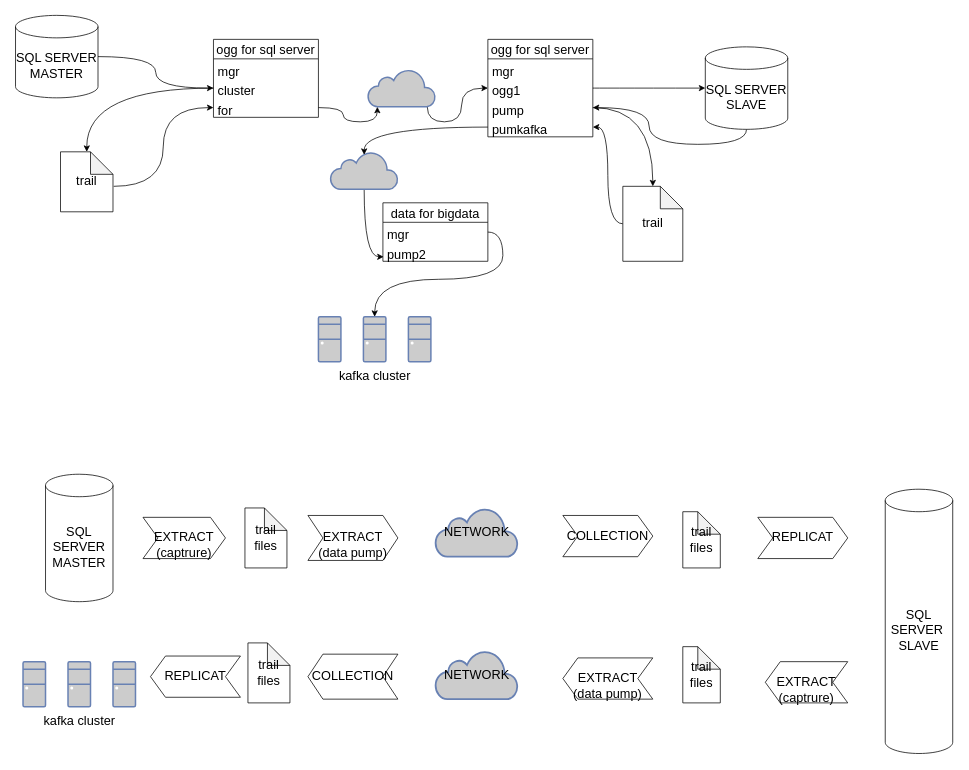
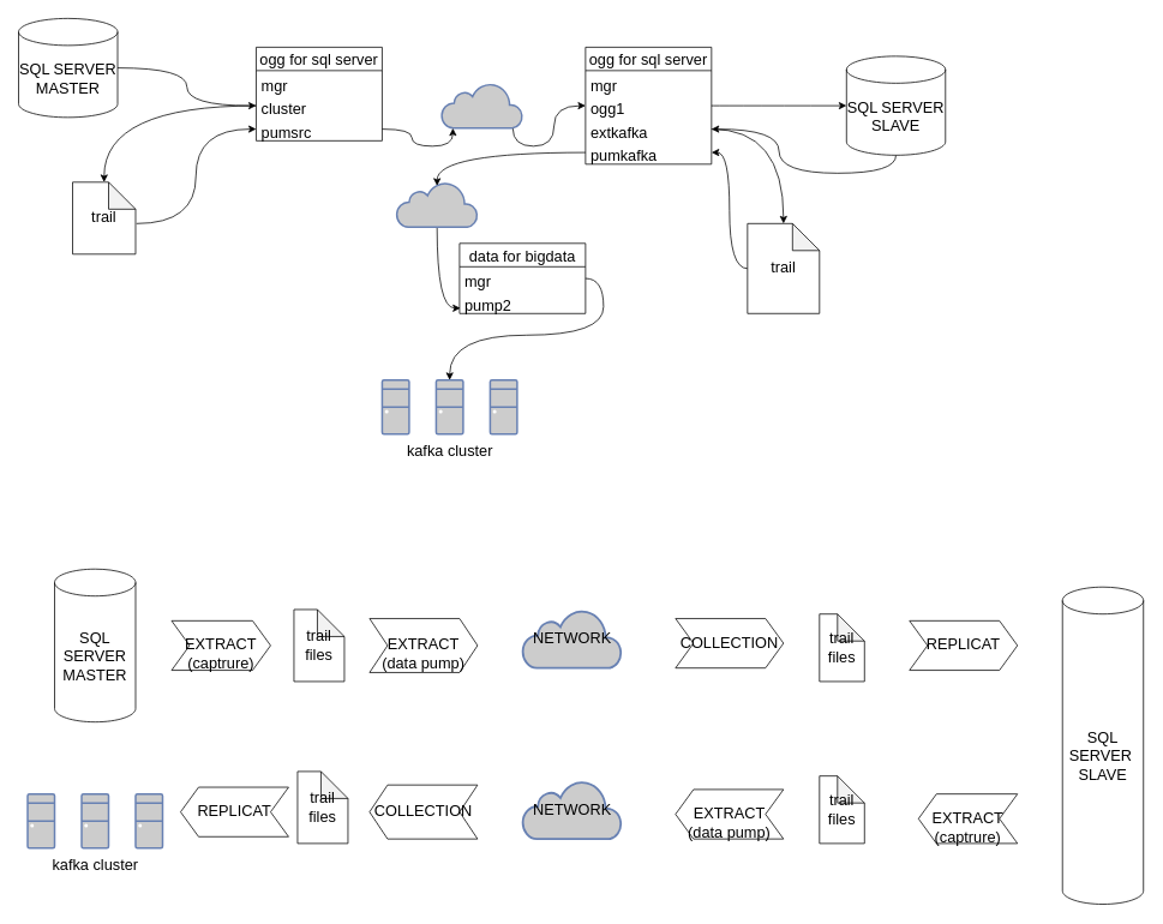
  <mxCell id="0" />
  <mxCell id="1" parent="0" />
  <mxCell id="2" style="edgeStyle=orthogonalEdgeStyle;curved=1;rounded=0;orthogonalLoop=1;jettySize=auto;html=1;exitX=1;exitY=0.5;exitDx=0;exitDy=0;exitPerimeter=0;entryX=0;entryY=0.5;entryDx=0;entryDy=0;fontSize=17;" edge="1" parent="1" source="3" target="8"><mxGeometry relative="1" as="geometry" /></mxCell>
  <mxCell id="3" value="&lt;span style=&quot;font-size: 17px;&quot;&gt;SQL SERVER MASTER&lt;/span&gt;" style="shape=cylinder3;whiteSpace=wrap;html=1;boundedLbl=1;backgroundOutline=1;size=15;fontSize=17;" parent="1" vertex="1"><mxGeometry x="20" y="20" width="110" height="110" as="geometry" /></mxCell>
  <mxCell id="4" style="edgeStyle=orthogonalEdgeStyle;curved=1;rounded=0;orthogonalLoop=1;jettySize=auto;html=1;exitX=0.5;exitY=1;exitDx=0;exitDy=0;exitPerimeter=0;fontSize=17;" edge="1" parent="1" source="5" target="13"><mxGeometry relative="1" as="geometry" /></mxCell>
  <mxCell id="5" value="&lt;span style=&quot;font-size: 17px;&quot;&gt;SQL SERVER SLAVE&lt;/span&gt;" style="shape=cylinder3;whiteSpace=wrap;html=1;boundedLbl=1;backgroundOutline=1;size=15;fontSize=17;" parent="1" vertex="1"><mxGeometry x="940" y="62" width="110" height="110" as="geometry" /></mxCell>
  <mxCell id="6" value="ogg for sql server" style="swimlane;fontStyle=0;childLayout=stackLayout;horizontal=1;startSize=26;horizontalStack=0;resizeParent=1;resizeParentMax=0;resizeLast=0;collapsible=1;marginBottom=0;fontSize=17;" parent="1" vertex="1"><mxGeometry x="284" y="52" width="140" height="104" as="geometry" /></mxCell>
  <mxCell id="7" value="mgr" style="text;strokeColor=none;fillColor=none;align=left;verticalAlign=top;spacingLeft=4;spacingRight=4;overflow=hidden;rotatable=0;points=[[0,0.5],[1,0.5]];portConstraint=eastwest;fontSize=17;" parent="6" vertex="1"><mxGeometry y="26" width="140" height="26" as="geometry" /></mxCell>
  <mxCell id="8" value="cluster" style="text;strokeColor=none;fillColor=none;align=left;verticalAlign=top;spacingLeft=4;spacingRight=4;overflow=hidden;rotatable=0;points=[[0,0.5],[1,0.5]];portConstraint=eastwest;fontSize=17;" parent="6" vertex="1"><mxGeometry y="52" width="140" height="26" as="geometry" /></mxCell>
- <mxCell id="9" value="for" style="text;strokeColor=none;fillColor=none;align=left;verticalAlign=top;spacingLeft=4;spacingRight=4;overflow=hidden;rotatable=0;points=[[0,0.5],[1,0.5]];portConstraint=eastwest;fontSize=17;" parent="6" vertex="1"><mxGeometry y="78" width="140" height="26" as="geometry" /></mxCell>
+ <mxCell id="9" value="pumsrc" style="text;strokeColor=none;fillColor=none;align=left;verticalAlign=top;spacingLeft=4;spacingRight=4;overflow=hidden;rotatable=0;points=[[0,0.5],[1,0.5]];portConstraint=eastwest;fontSize=17;" parent="6" vertex="1"><mxGeometry y="78" width="140" height="26" as="geometry" /></mxCell>
  <mxCell id="10" value="ogg for sql server" style="swimlane;fontStyle=0;childLayout=stackLayout;horizontal=1;startSize=26;horizontalStack=0;resizeParent=1;resizeParentMax=0;resizeLast=0;collapsible=1;marginBottom=0;fontSize=17;" parent="1" vertex="1"><mxGeometry x="650" y="52" width="140" height="130" as="geometry"><mxRectangle x="600" y="130" width="130" height="26" as="alternateBounds" /></mxGeometry></mxCell>
  <mxCell id="11" value="mgr" style="text;strokeColor=none;fillColor=none;align=left;verticalAlign=top;spacingLeft=4;spacingRight=4;overflow=hidden;rotatable=0;points=[[0,0.5],[1,0.5]];portConstraint=eastwest;fontSize=17;" parent="10" vertex="1"><mxGeometry y="26" width="140" height="26" as="geometry" /></mxCell>
  <mxCell id="12" value="ogg1" style="text;strokeColor=none;fillColor=none;align=left;verticalAlign=top;spacingLeft=4;spacingRight=4;overflow=hidden;rotatable=0;points=[[0,0.5],[1,0.5]];portConstraint=eastwest;fontSize=17;" parent="10" vertex="1"><mxGeometry y="52" width="140" height="26" as="geometry" /></mxCell>
- <mxCell id="13" value="pump&#10;" style="text;strokeColor=none;fillColor=none;align=left;verticalAlign=top;spacingLeft=4;spacingRight=4;overflow=hidden;rotatable=0;points=[[0,0.5],[1,0.5]];portConstraint=eastwest;fontSize=17;" parent="10" vertex="1"><mxGeometry y="78" width="140" height="26" as="geometry" /></mxCell>
+ <mxCell id="13" value="extkafka&#10;" style="text;strokeColor=none;fillColor=none;align=left;verticalAlign=top;spacingLeft=4;spacingRight=4;overflow=hidden;rotatable=0;points=[[0,0.5],[1,0.5]];portConstraint=eastwest;fontSize=17;" parent="10" vertex="1"><mxGeometry y="78" width="140" height="26" as="geometry" /></mxCell>
  <mxCell id="14" value="pumkafka" style="text;strokeColor=none;fillColor=none;align=left;verticalAlign=top;spacingLeft=4;spacingRight=4;overflow=hidden;rotatable=0;points=[[0,0.5],[1,0.5]];portConstraint=eastwest;fontSize=17;" vertex="1" parent="10"><mxGeometry y="104" width="140" height="26" as="geometry" /></mxCell>
  <mxCell id="15" value="data for bigdata" style="swimlane;fontStyle=0;childLayout=stackLayout;horizontal=1;startSize=26;horizontalStack=0;resizeParent=1;resizeParentMax=0;resizeLast=0;collapsible=1;marginBottom=0;fontSize=17;" parent="1" vertex="1"><mxGeometry x="510" y="270" width="140" height="78" as="geometry" /></mxCell>
  <mxCell id="16" value="mgr" style="text;strokeColor=none;fillColor=none;align=left;verticalAlign=top;spacingLeft=4;spacingRight=4;overflow=hidden;rotatable=0;points=[[0,0.5],[1,0.5]];portConstraint=eastwest;fontSize=17;" parent="15" vertex="1"><mxGeometry y="26" width="140" height="26" as="geometry" /></mxCell>
  <mxCell id="17" value="pump2" style="text;strokeColor=none;fillColor=none;align=left;verticalAlign=top;spacingLeft=4;spacingRight=4;overflow=hidden;rotatable=0;points=[[0,0.5],[1,0.5]];portConstraint=eastwest;fontSize=17;" parent="15" vertex="1"><mxGeometry y="52" width="140" height="26" as="geometry" /></mxCell>
  <mxCell id="18" style="edgeStyle=orthogonalEdgeStyle;curved=1;rounded=0;orthogonalLoop=1;jettySize=auto;html=1;exitX=1.014;exitY=0.575;exitDx=0;exitDy=0;exitPerimeter=0;entryX=0;entryY=0.5;entryDx=0;entryDy=0;fontSize=17;" edge="1" parent="1" source="19" target="9"><mxGeometry relative="1" as="geometry" /></mxCell>
  <mxCell id="19" value="trail" style="shape=note;whiteSpace=wrap;html=1;backgroundOutline=1;darkOpacity=0.05;fontSize=17;" vertex="1" parent="1"><mxGeometry x="80" y="202" width="70" height="80" as="geometry" /></mxCell>
  <mxCell id="20" style="edgeStyle=orthogonalEdgeStyle;curved=1;rounded=0;orthogonalLoop=1;jettySize=auto;html=1;exitX=0;exitY=0.5;exitDx=0;exitDy=0;fontSize=17;" edge="1" parent="1" source="8" target="19"><mxGeometry relative="1" as="geometry" /></mxCell>
  <mxCell id="21" style="edgeStyle=orthogonalEdgeStyle;curved=1;rounded=0;orthogonalLoop=1;jettySize=auto;html=1;exitX=0.88;exitY=1;exitDx=0;exitDy=0;exitPerimeter=0;entryX=0;entryY=0.5;entryDx=0;entryDy=0;fontSize=17;" edge="1" parent="1" source="22" target="10"><mxGeometry relative="1" as="geometry" /></mxCell>
  <mxCell id="22" value="" style="html=1;outlineConnect=0;fillColor=#CCCCCC;strokeColor=#6881B3;gradientColor=none;gradientDirection=north;strokeWidth=2;shape=mxgraph.networks.cloud;fontColor=#ffffff;fontSize=17;" vertex="1" parent="1"><mxGeometry x="490" y="92" width="90" height="50" as="geometry" /></mxCell>
  <mxCell id="23" style="edgeStyle=orthogonalEdgeStyle;curved=1;rounded=0;orthogonalLoop=1;jettySize=auto;html=1;exitX=1;exitY=0.5;exitDx=0;exitDy=0;entryX=0.14;entryY=1;entryDx=0;entryDy=0;entryPerimeter=0;fontSize=17;" edge="1" parent="1" source="9" target="22"><mxGeometry relative="1" as="geometry" /></mxCell>
  <mxCell id="24" style="edgeStyle=orthogonalEdgeStyle;curved=1;rounded=0;orthogonalLoop=1;jettySize=auto;html=1;exitX=1;exitY=0.5;exitDx=0;exitDy=0;fontSize=17;" edge="1" parent="1" source="12" target="5"><mxGeometry relative="1" as="geometry" /></mxCell>
  <mxCell id="25" style="edgeStyle=orthogonalEdgeStyle;curved=1;rounded=0;orthogonalLoop=1;jettySize=auto;html=1;exitX=1;exitY=0.5;exitDx=0;exitDy=0;fontSize=17;" edge="1" parent="1" source="13" target="27"><mxGeometry relative="1" as="geometry"><mxPoint x="850" y="232" as="targetPoint" /></mxGeometry></mxCell>
  <mxCell id="26" style="edgeStyle=orthogonalEdgeStyle;curved=1;rounded=0;orthogonalLoop=1;jettySize=auto;html=1;exitX=0;exitY=0.5;exitDx=0;exitDy=0;exitPerimeter=0;entryX=1;entryY=0.5;entryDx=0;entryDy=0;fontSize=17;" edge="1" parent="1" source="27" target="14"><mxGeometry relative="1" as="geometry" /></mxCell>
  <mxCell id="27" value="trail" style="shape=note;whiteSpace=wrap;html=1;backgroundOutline=1;darkOpacity=0.05;fontSize=17;" vertex="1" parent="1"><mxGeometry x="830" y="248" width="80" height="100" as="geometry" /></mxCell>
  <mxCell id="28" style="edgeStyle=orthogonalEdgeStyle;curved=1;rounded=0;orthogonalLoop=1;jettySize=auto;html=1;exitX=0.5;exitY=1;exitDx=0;exitDy=0;exitPerimeter=0;entryX=0.007;entryY=0.769;entryDx=0;entryDy=0;entryPerimeter=0;fontSize=17;" edge="1" parent="1" source="29" target="17"><mxGeometry relative="1" as="geometry" /></mxCell>
  <mxCell id="29" value="" style="html=1;outlineConnect=0;fillColor=#CCCCCC;strokeColor=#6881B3;gradientColor=none;gradientDirection=north;strokeWidth=2;shape=mxgraph.networks.cloud;fontColor=#ffffff;fontSize=17;" vertex="1" parent="1"><mxGeometry x="440" y="202" width="90" height="50" as="geometry" /></mxCell>
  <mxCell id="30" style="edgeStyle=orthogonalEdgeStyle;curved=1;rounded=0;orthogonalLoop=1;jettySize=auto;html=1;exitX=0;exitY=0.5;exitDx=0;exitDy=0;entryX=0.5;entryY=0.08;entryDx=0;entryDy=0;entryPerimeter=0;fontSize=17;" edge="1" parent="1" source="14" target="29"><mxGeometry relative="1" as="geometry" /></mxCell>
  <mxCell id="31" value="" style="group;fontSize=17;" vertex="1" connectable="0" parent="1"><mxGeometry x="424" y="422" width="150" height="95" as="geometry" /></mxCell>
  <mxCell id="32" value="" style="fontColor=#0066CC;verticalAlign=top;verticalLabelPosition=bottom;labelPosition=center;align=center;html=1;outlineConnect=0;fillColor=#CCCCCC;strokeColor=#6881B3;gradientColor=none;gradientDirection=north;strokeWidth=2;shape=mxgraph.networks.desktop_pc;fontSize=17;" vertex="1" parent="31"><mxGeometry width="30" height="60" as="geometry" /></mxCell>
  <mxCell id="33" value="" style="fontColor=#0066CC;verticalAlign=top;verticalLabelPosition=bottom;labelPosition=center;align=center;html=1;outlineConnect=0;fillColor=#CCCCCC;strokeColor=#6881B3;gradientColor=none;gradientDirection=north;strokeWidth=2;shape=mxgraph.networks.desktop_pc;fontSize=17;" vertex="1" parent="31"><mxGeometry x="60" width="30" height="60" as="geometry" /></mxCell>
  <mxCell id="34" value="" style="fontColor=#0066CC;verticalAlign=top;verticalLabelPosition=bottom;labelPosition=center;align=center;html=1;outlineConnect=0;fillColor=#CCCCCC;strokeColor=#6881B3;gradientColor=none;gradientDirection=north;strokeWidth=2;shape=mxgraph.networks.desktop_pc;fontSize=17;" vertex="1" parent="31"><mxGeometry x="120" width="30" height="60" as="geometry" /></mxCell>
  <mxCell id="35" value="kafka cluster" style="text;html=1;align=center;verticalAlign=middle;resizable=0;points=[];autosize=1;strokeColor=none;fontSize=17;" vertex="1" parent="31"><mxGeometry x="20" y="65" width="110" height="30" as="geometry" /></mxCell>
  <mxCell id="36" style="edgeStyle=orthogonalEdgeStyle;curved=1;rounded=0;orthogonalLoop=1;jettySize=auto;html=1;exitX=1;exitY=0.5;exitDx=0;exitDy=0;entryX=0.5;entryY=0;entryDx=0;entryDy=0;entryPerimeter=0;fontSize=17;" edge="1" parent="1" source="16" target="33"><mxGeometry relative="1" as="geometry" /></mxCell>
  <mxCell id="37" value="&lt;span style=&quot;font-size: 17px;&quot;&gt;SQL SERVER MASTER&lt;/span&gt;" style="shape=cylinder3;whiteSpace=wrap;html=1;boundedLbl=1;backgroundOutline=1;size=15;fontSize=17;" vertex="1" parent="1"><mxGeometry x="60" y="632" width="90" height="170" as="geometry" /></mxCell>
  <mxCell id="38" value="&lt;br style=&quot;font-size: 17px;&quot;&gt;EXTRACT&lt;br style=&quot;font-size: 17px;&quot;&gt;(captrure)" style="shape=step;perimeter=stepPerimeter;whiteSpace=wrap;html=1;fixedSize=1;fontSize=17;" vertex="1" parent="1"><mxGeometry x="190" y="689.5" width="110" height="55" as="geometry" /></mxCell>
  <mxCell id="39" value="trail files" style="shape=note;whiteSpace=wrap;html=1;backgroundOutline=1;darkOpacity=0.05;fontSize=17;" vertex="1" parent="1"><mxGeometry x="326" y="677" width="56" height="80" as="geometry" /></mxCell>
  <mxCell id="40" value="&lt;br style=&quot;font-size: 17px;&quot;&gt;EXTRACT&lt;br style=&quot;font-size: 17px;&quot;&gt;(data pump)" style="shape=step;perimeter=stepPerimeter;whiteSpace=wrap;html=1;fixedSize=1;fontSize=17;" vertex="1" parent="1"><mxGeometry x="410" y="687" width="120" height="60" as="geometry" /></mxCell>
  <mxCell id="41" value="&lt;font color=&quot;#000000&quot; style=&quot;font-size: 17px;&quot;&gt;NETWORK&lt;/font&gt;" style="html=1;outlineConnect=0;fillColor=#CCCCCC;strokeColor=#6881B3;gradientColor=none;gradientDirection=north;strokeWidth=2;shape=mxgraph.networks.cloud;fontColor=#ffffff;fontSize=17;" vertex="1" parent="1"><mxGeometry x="580" y="677" width="110" height="65" as="geometry" /></mxCell>
  <mxCell id="42" value="COLLECTION" style="shape=step;perimeter=stepPerimeter;whiteSpace=wrap;html=1;fixedSize=1;fontSize=17;" vertex="1" parent="1"><mxGeometry x="750" y="687" width="120" height="55" as="geometry" /></mxCell>
  <mxCell id="43" value="trail files" style="shape=note;whiteSpace=wrap;html=1;backgroundOutline=1;darkOpacity=0.05;fontSize=17;" vertex="1" parent="1"><mxGeometry x="910" y="682" width="50" height="75" as="geometry" /></mxCell>
  <mxCell id="44" value="REPLICAT" style="shape=step;perimeter=stepPerimeter;whiteSpace=wrap;html=1;fixedSize=1;fontSize=17;" vertex="1" parent="1"><mxGeometry x="1010" y="689.5" width="120" height="55" as="geometry" /></mxCell>
  <mxCell id="45" value="&lt;span style=&quot;font-size: 17px;&quot;&gt;SQL SERVER&amp;nbsp;&lt;br style=&quot;font-size: 17px;&quot;&gt;SLAVE&lt;br style=&quot;font-size: 17px;&quot;&gt;&lt;/span&gt;" style="shape=cylinder3;whiteSpace=wrap;html=1;boundedLbl=1;backgroundOutline=1;size=15;fontSize=17;" vertex="1" parent="1"><mxGeometry x="1180" y="652" width="90" height="352.5" as="geometry" /></mxCell>
  <mxCell id="46" value="&lt;br style=&quot;font-size: 17px;&quot;&gt;EXTRACT&lt;br style=&quot;font-size: 17px;&quot;&gt;(captrure)" style="shape=step;perimeter=stepPerimeter;whiteSpace=wrap;html=1;fixedSize=1;direction=west;fontSize=17;" vertex="1" parent="1"><mxGeometry x="1020" y="882" width="110" height="55" as="geometry" /></mxCell>
  <mxCell id="47" value="trail files" style="shape=note;whiteSpace=wrap;html=1;backgroundOutline=1;darkOpacity=0.05;fontSize=17;" vertex="1" parent="1"><mxGeometry x="330" y="857" width="56" height="80" as="geometry" /></mxCell>
  <mxCell id="48" value="COLLECTION" style="shape=step;perimeter=stepPerimeter;whiteSpace=wrap;html=1;fixedSize=1;direction=west;fontSize=17;" vertex="1" parent="1"><mxGeometry x="410" y="872" width="120" height="60" as="geometry" /></mxCell>
  <mxCell id="49" value="&lt;font color=&quot;#000000&quot; style=&quot;font-size: 17px;&quot;&gt;NETWORK&lt;/font&gt;" style="html=1;outlineConnect=0;fillColor=#CCCCCC;strokeColor=#6881B3;gradientColor=none;gradientDirection=north;strokeWidth=2;shape=mxgraph.networks.cloud;fontColor=#ffffff;fontSize=17;" vertex="1" parent="1"><mxGeometry x="580" y="867" width="110" height="65" as="geometry" /></mxCell>
  <mxCell id="50" value="&lt;br style=&quot;font-size: 17px;&quot;&gt;EXTRACT&lt;br style=&quot;font-size: 17px;&quot;&gt;(data pump)" style="shape=step;perimeter=stepPerimeter;whiteSpace=wrap;html=1;fixedSize=1;direction=west;fontSize=17;" vertex="1" parent="1"><mxGeometry x="750" y="877" width="120" height="55" as="geometry" /></mxCell>
  <mxCell id="51" value="trail files" style="shape=note;whiteSpace=wrap;html=1;backgroundOutline=1;darkOpacity=0.05;fontSize=17;" vertex="1" parent="1"><mxGeometry x="910" y="862" width="50" height="75" as="geometry" /></mxCell>
  <mxCell id="52" value="REPLICAT" style="shape=step;perimeter=stepPerimeter;whiteSpace=wrap;html=1;fixedSize=1;direction=west;fontSize=17;" vertex="1" parent="1"><mxGeometry x="200" y="874.5" width="120" height="55" as="geometry" /></mxCell>
  <mxCell id="53" value="" style="group;fontSize=17;" vertex="1" connectable="0" parent="1"><mxGeometry x="30" y="882" width="150" height="95" as="geometry" /></mxCell>
  <mxCell id="54" value="" style="fontColor=#0066CC;verticalAlign=top;verticalLabelPosition=bottom;labelPosition=center;align=center;html=1;outlineConnect=0;fillColor=#CCCCCC;strokeColor=#6881B3;gradientColor=none;gradientDirection=north;strokeWidth=2;shape=mxgraph.networks.desktop_pc;fontSize=17;" vertex="1" parent="53"><mxGeometry width="30" height="60" as="geometry" /></mxCell>
  <mxCell id="55" value="" style="fontColor=#0066CC;verticalAlign=top;verticalLabelPosition=bottom;labelPosition=center;align=center;html=1;outlineConnect=0;fillColor=#CCCCCC;strokeColor=#6881B3;gradientColor=none;gradientDirection=north;strokeWidth=2;shape=mxgraph.networks.desktop_pc;fontSize=17;" vertex="1" parent="53"><mxGeometry x="60" width="30" height="60" as="geometry" /></mxCell>
  <mxCell id="56" value="" style="fontColor=#0066CC;verticalAlign=top;verticalLabelPosition=bottom;labelPosition=center;align=center;html=1;outlineConnect=0;fillColor=#CCCCCC;strokeColor=#6881B3;gradientColor=none;gradientDirection=north;strokeWidth=2;shape=mxgraph.networks.desktop_pc;fontSize=17;" vertex="1" parent="53"><mxGeometry x="120" width="30" height="60" as="geometry" /></mxCell>
  <mxCell id="57" value="kafka cluster" style="text;html=1;align=center;verticalAlign=middle;resizable=0;points=[];autosize=1;strokeColor=none;fontSize=17;" vertex="1" parent="53"><mxGeometry x="20" y="65" width="110" height="30" as="geometry" /></mxCell>
